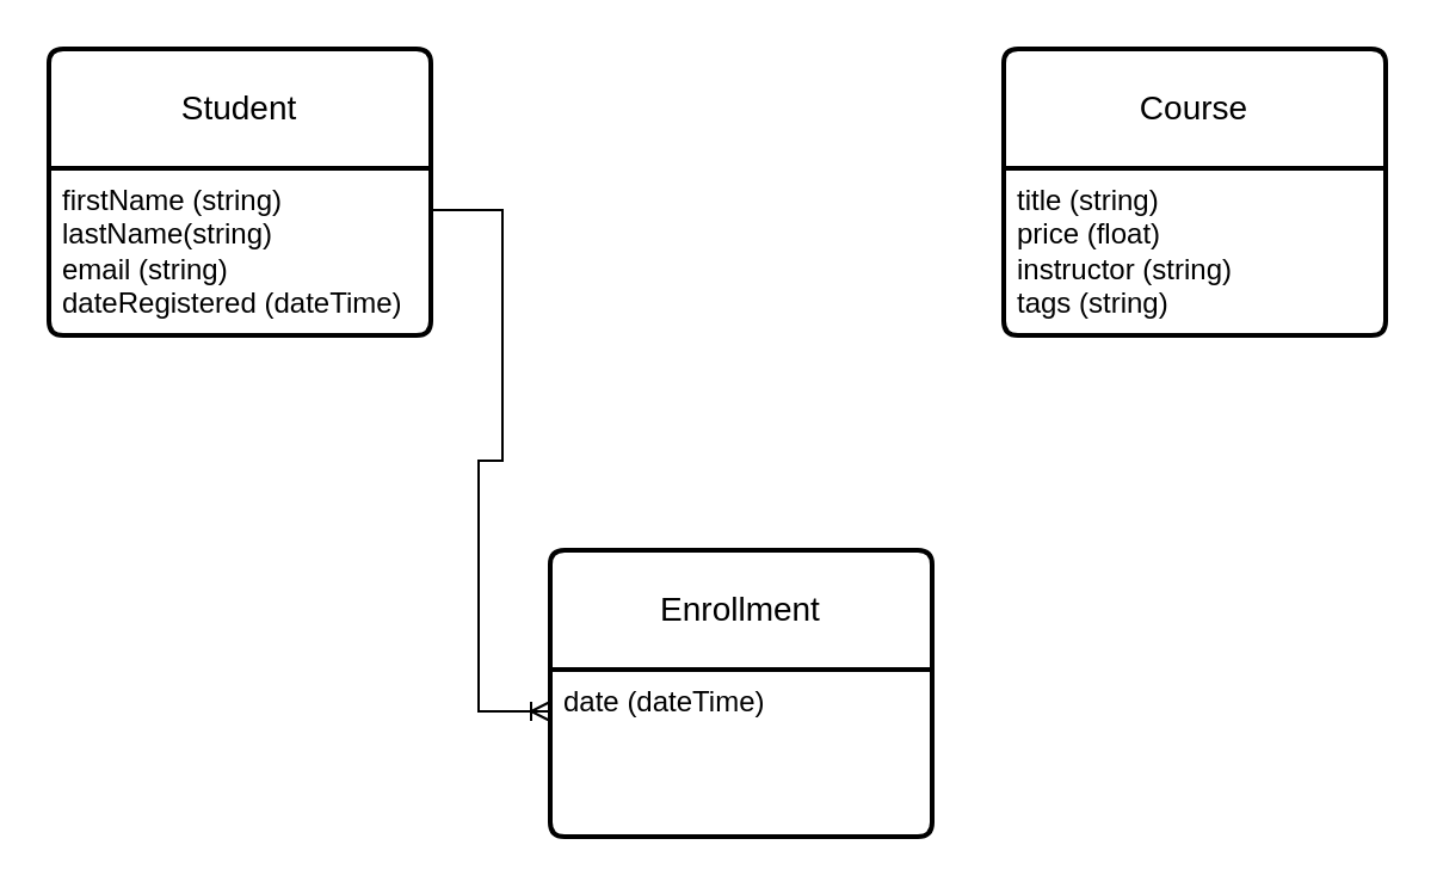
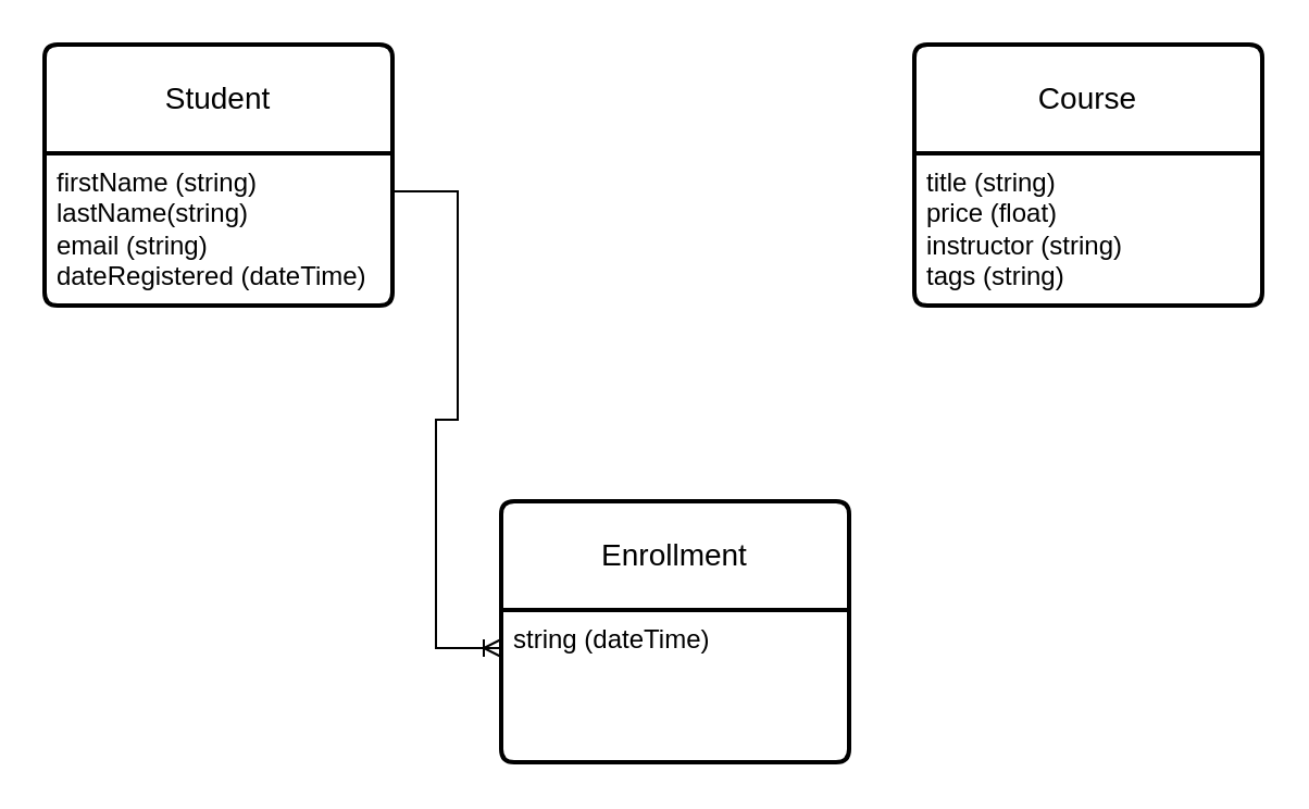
  <mxCell id="0" />
  <mxCell id="1" parent="0" />
  <mxCell id="2" value="Student" style="swimlane;childLayout=stackLayout;horizontal=1;startSize=50;horizontalStack=0;rounded=1;fontSize=14;fontStyle=0;strokeWidth=2;resizeParent=0;resizeLast=1;shadow=0;dashed=0;align=center;arcSize=4;whiteSpace=wrap;html=1;" vertex="1" parent="1"><mxGeometry x="20" y="20" width="160" height="120" as="geometry" /></mxCell>
  <mxCell id="3" value="firstName (string)&lt;br&gt;lastName(string)&lt;br&gt;email (string)&lt;br&gt;dateRegistered (dateTime)" style="align=left;strokeColor=none;fillColor=none;spacingLeft=4;fontSize=12;verticalAlign=top;resizable=0;rotatable=0;part=1;html=1;" vertex="1" parent="2"><mxGeometry y="50" width="160" height="70" as="geometry" /></mxCell>
  <mxCell id="4" value="Course" style="swimlane;childLayout=stackLayout;horizontal=1;startSize=50;horizontalStack=0;rounded=1;fontSize=14;fontStyle=0;strokeWidth=2;resizeParent=0;resizeLast=1;shadow=0;dashed=0;align=center;arcSize=4;whiteSpace=wrap;html=1;" vertex="1" parent="1"><mxGeometry x="420" y="20" width="160" height="120" as="geometry" /></mxCell>
  <mxCell id="5" value="title (string)&lt;br&gt;price (float)&lt;br&gt;instructor (string)&lt;br&gt;tags (string)" style="align=left;strokeColor=none;fillColor=none;spacingLeft=4;fontSize=12;verticalAlign=top;resizable=0;rotatable=0;part=1;html=1;" vertex="1" parent="4"><mxGeometry y="50" width="160" height="70" as="geometry" /></mxCell>
  <mxCell id="6" value="Enrollment" style="swimlane;childLayout=stackLayout;horizontal=1;startSize=50;horizontalStack=0;rounded=1;fontSize=14;fontStyle=0;strokeWidth=2;resizeParent=0;resizeLast=1;shadow=0;dashed=0;align=center;arcSize=4;whiteSpace=wrap;html=1;" vertex="1" parent="1"><mxGeometry x="230" y="230" width="160" height="120" as="geometry" /></mxCell>
- <mxCell id="7" value="date (dateTime)" style="align=left;strokeColor=none;fillColor=none;spacingLeft=4;fontSize=12;verticalAlign=top;resizable=0;rotatable=0;part=1;html=1;" vertex="1" parent="6"><mxGeometry y="50" width="160" height="70" as="geometry" /></mxCell>
+ <mxCell id="7" value="string (dateTime)" style="align=left;strokeColor=none;fillColor=none;spacingLeft=4;fontSize=12;verticalAlign=top;resizable=0;rotatable=0;part=1;html=1;" vertex="1" parent="6"><mxGeometry y="50" width="160" height="70" as="geometry" /></mxCell>
  <mxCell id="8" value="" style="edgeStyle=entityRelationEdgeStyle;fontSize=12;html=1;endArrow=ERoneToMany;rounded=0;exitX=1;exitY=0.25;exitDx=0;exitDy=0;entryX=0;entryY=0.25;entryDx=0;entryDy=0;" edge="1" parent="1" source="3" target="7"><mxGeometry width="100" height="100" relative="1" as="geometry"><mxPoint x="235" y="110" as="sourcePoint" /><mxPoint x="335" y="10" as="targetPoint" /></mxGeometry></mxCell>
